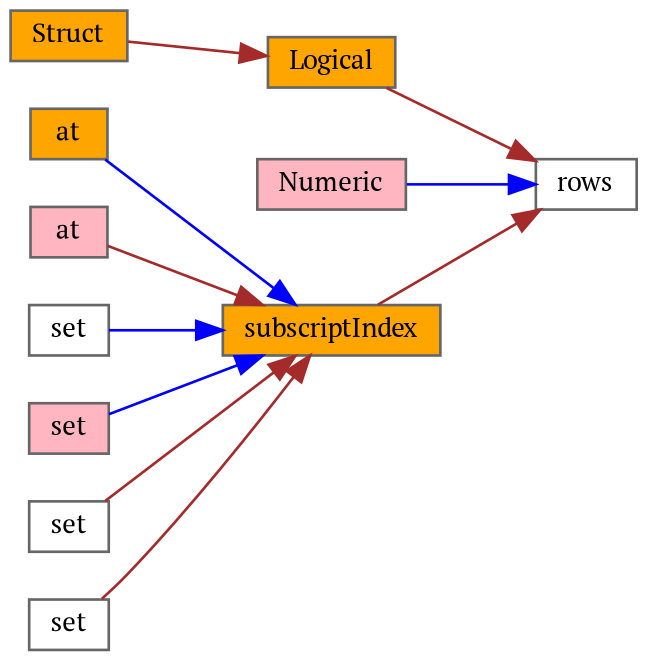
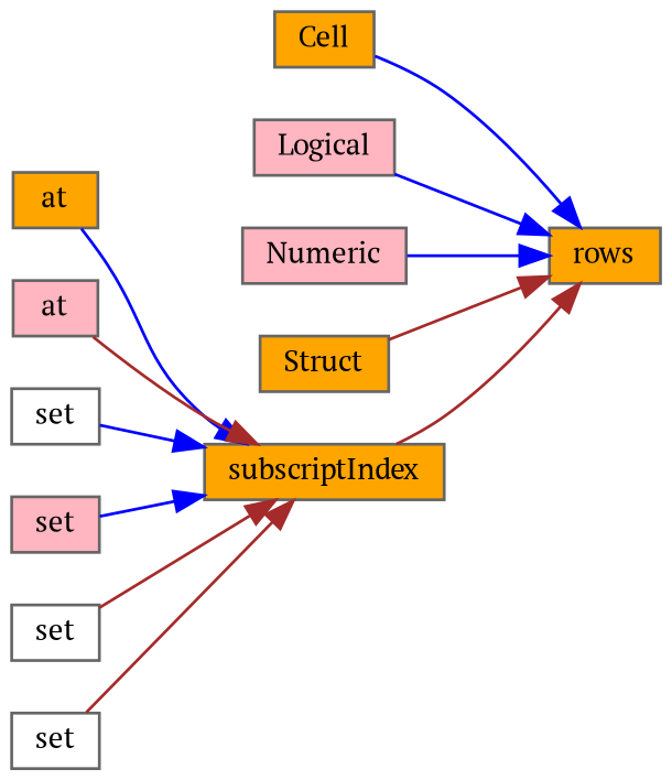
  digraph {
    fontname="PT Serif"
    rankdir=RL
    node [color=grey40 fillcolor=orange fontname="PT Serif" fontsize=10 shape=box style=filled]
    edge [color=blue dir=back fontname="PT Serif" fontsize=10 labelfontname=Helvetica labelfontsize=10 style=solid]
-   n1 [color=gray40 fillcolor=white fontcolor=black height=0.2 label=rows width=0.4]
-   n3 [height=0.2 label=Logical width=0.4]
+   n1 [color=gray40 fontcolor=black height=0.2 label=rows width=0.4]
+   n2 [height=0.2 label=Cell width=0.4]
+   n3 [fillcolor=lightpink height=0.2 label=Logical width=0.4]
    n4 [fillcolor=lightpink height=0.2 label=Numeric width=0.4]
    n5 [height=0.2 label=Struct width=0.4]
    n6 [height=0.2 label=subscriptIndex width=0.4]
    n7 [height=0.2 label=at width=0.4]
    n8 [fillcolor=lightpink height=0.2 label=at width=0.4]
    n9 [fillcolor=white height=0.2 label=set width=0.4]
    n10 [fillcolor=lightpink height=0.2 label=set width=0.4]
    n11 [fillcolor=white height=0.2 label=set width=0.4]
    n12 [fillcolor=white height=0.2 label=set width=0.4]
-   n1 -> n3 [color=brown]
+   n1 -> n2
+   n1 -> n3
    n1 -> n4
-   n3 -> n5 [color=brown]
+   n1 -> n5 [color=brown]
    n1 -> n6 [color=brown]
    n6 -> n7
    n6 -> n8 [color=brown]
    n6 -> n9
    n6 -> n10
    n6 -> n11 [color=brown]
    n6 -> n12 [color=brown]
  }
